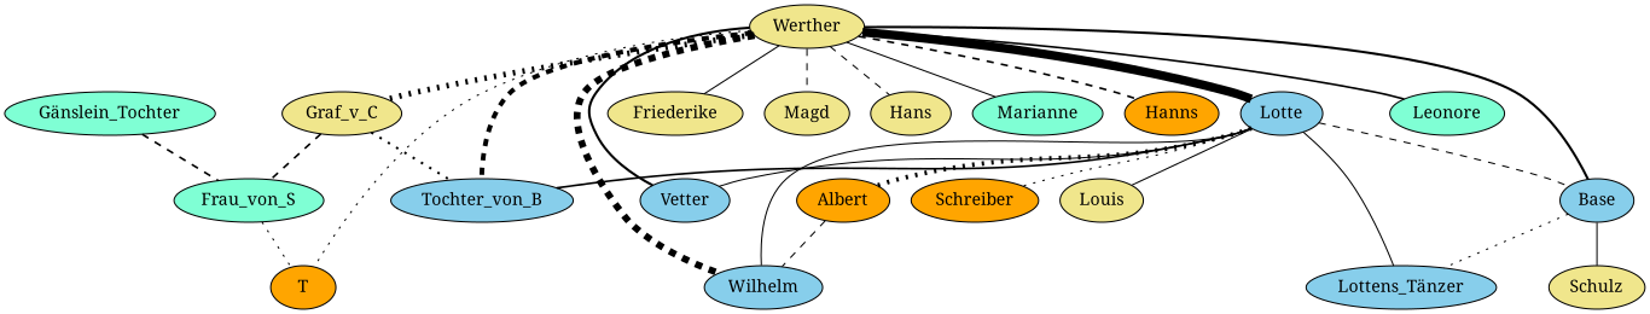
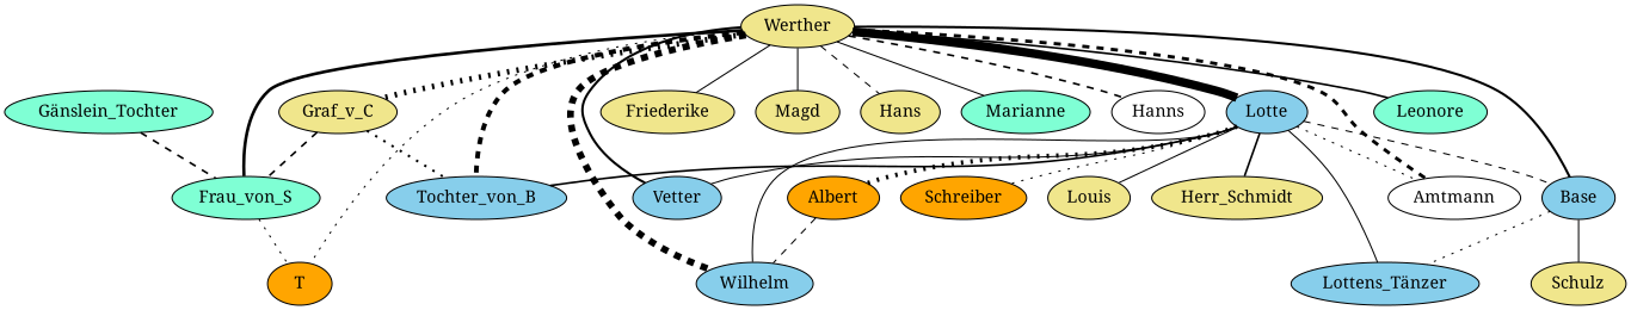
  graph {
    fontname="Noto Serif"
    node [fillcolor=khaki fontname="Noto Serif" shape=ellipse style=filled]
    edge [fontname="Noto Serif" penwidth=1.0 style=solid]
    Lotte [fillcolor=skyblue]
    Werther
    Wilhelm [fillcolor=skyblue]
    Graf_v_C
    Vetter [fillcolor=skyblue]
    Friederike
    Magd
    Hans
    Marianne [fillcolor=aquamarine]
-   Hanns [fillcolor=orange]
+   Hanns [fillcolor=white]
+   Amtmann [fillcolor=white]
    Base [fillcolor=skyblue]
    Frau_von_S [fillcolor=aquamarine]
    T [fillcolor=orange]
    n15 [fillcolor=skyblue label=Tochter_von_B]
    Leonore [fillcolor=aquamarine]
    Albert [fillcolor=orange]
    Schreiber [fillcolor=orange]
    Louis
    "Lottens_Tänzer" [fillcolor=skyblue]
+   Herr_Schmidt
    Schulz
    "Gänslein_Tochter" [fillcolor=aquamarine]
    Lotte -- Wilhelm
    Lotte -- Vetter
+   Lotte -- Amtmann [style=dotted]
    Lotte -- Base [style=dashed]
    Lotte -- n15 [penwidth=1.584962500721156]
    Lotte -- Albert [penwidth=3.807354922057604 style=dotted]
    Lotte -- Schreiber [style=dotted]
    Lotte -- Louis
    Lotte -- "Lottens_Tänzer"
+   Lotte -- Herr_Schmidt [penwidth=1.584962500721156]
    Werther -- Lotte [penwidth=7.303780748177103]
    Werther -- Wilhelm [penwidth=5.643856189774724 style=dashed]
    Werther -- Graf_v_C [penwidth=4.700439718141092 style=dotted]
    Werther -- Vetter [penwidth=2.0]
    Werther -- Friederike
-   Werther -- Magd [style=dashed]
+   Werther -- Magd
    Werther -- Hans [style=dashed]
    Werther -- Marianne
    Werther -- Hanns [penwidth=1.584962500721156 style=dashed]
+   Werther -- Amtmann [penwidth=2.807354922057604 style=dashed]
    Werther -- Base [penwidth=2.0]
+   Werther -- Frau_von_S [penwidth=2.584962500721156]
    Werther -- T [style=dotted]
    Werther -- n15 [penwidth=3.9068905956085187 style=dashed]
    Werther -- Leonore [penwidth=1.584962500721156]
    Graf_v_C -- Frau_von_S [penwidth=1.584962500721156 style=dashed]
    Graf_v_C -- n15 [penwidth=2.0 style=dotted]
    Base -- "Lottens_Tänzer" [style=dotted]
    Base -- Schulz
    Frau_von_S -- T [style=dotted]
    Albert -- Wilhelm [style=dashed]
    "Gänslein_Tochter" -- Frau_von_S [penwidth=1.584962500721156 style=dashed]
  }
